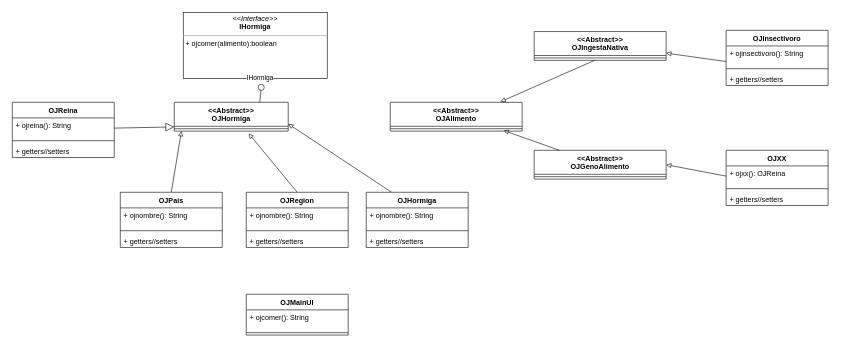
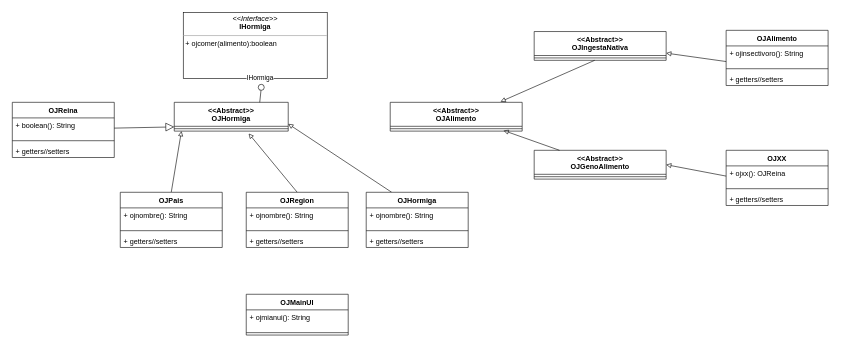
  <mxCell id="0" />
  <mxCell id="1" parent="0" />
  <mxCell id="2" value="&lt;&lt;Abstract&gt;&gt;&#10;OJHormiga" style="swimlane;fontStyle=1;align=center;verticalAlign=top;childLayout=stackLayout;horizontal=1;startSize=40;horizontalStack=0;resizeParent=1;resizeParentMax=0;resizeLast=0;collapsible=1;marginBottom=0;" parent="1" vertex="1"><mxGeometry x="290" y="170" width="190" height="48" as="geometry" /></mxCell>
  <mxCell id="3" value="" style="line;strokeWidth=1;fillColor=none;align=left;verticalAlign=middle;spacingTop=-1;spacingLeft=3;spacingRight=3;rotatable=0;labelPosition=right;points=[];portConstraint=eastwest;strokeColor=inherit;" parent="2" vertex="1"><mxGeometry y="40" width="190" height="8" as="geometry" /></mxCell>
  <mxCell id="4" value="&lt;p style=&quot;margin:0px;margin-top:4px;text-align:center;&quot;&gt;&lt;i&gt;&amp;lt;&amp;lt;Interface&amp;gt;&amp;gt;&lt;/i&gt;&lt;br&gt;&lt;b&gt;IHormiga&lt;/b&gt;&lt;/p&gt;&lt;hr size=&quot;1&quot;&gt;&lt;p style=&quot;margin:0px;margin-left:4px;&quot;&gt;+ ojcomer(alimento):boolean&lt;br&gt;&lt;br&gt;&lt;/p&gt;" style="verticalAlign=top;align=left;overflow=fill;fontSize=12;fontFamily=Helvetica;html=1;" parent="1" vertex="1"><mxGeometry x="305" y="20" width="240" height="110" as="geometry" /></mxCell>
  <mxCell id="5" value="&lt;&lt;Abstract&gt;&gt;&#10;OJAlimento" style="swimlane;fontStyle=1;align=center;verticalAlign=top;childLayout=stackLayout;horizontal=1;startSize=40;horizontalStack=0;resizeParent=1;resizeParentMax=0;resizeLast=0;collapsible=1;marginBottom=0;" parent="1" vertex="1"><mxGeometry x="650" y="170" width="220" height="48" as="geometry" /></mxCell>
  <mxCell id="6" value="" style="line;strokeWidth=1;fillColor=none;align=left;verticalAlign=middle;spacingTop=-1;spacingLeft=3;spacingRight=3;rotatable=0;labelPosition=right;points=[];portConstraint=eastwest;strokeColor=inherit;" parent="5" vertex="1"><mxGeometry y="40" width="220" height="8" as="geometry" /></mxCell>
  <mxCell id="7" style="edgeStyle=none;html=1;exitX=0.5;exitY=0;exitDx=0;exitDy=0;entryX=0.653;entryY=1.5;entryDx=0;entryDy=0;entryPerimeter=0;endArrow=block;endFill=0;" parent="1" source="8" target="3" edge="1"><mxGeometry relative="1" as="geometry"><mxPoint x="330" y="280" as="targetPoint" /></mxGeometry></mxCell>
  <mxCell id="8" value="OJRegion" style="swimlane;fontStyle=1;align=center;verticalAlign=top;childLayout=stackLayout;horizontal=1;startSize=26;horizontalStack=0;resizeParent=1;resizeParentMax=0;resizeLast=0;collapsible=1;marginBottom=0;" parent="1" vertex="1"><mxGeometry x="410" y="320" width="170" height="92" as="geometry" /></mxCell>
  <mxCell id="9" value="+ ojnombre(): String&#10;" style="text;strokeColor=none;fillColor=none;align=left;verticalAlign=top;spacingLeft=4;spacingRight=4;overflow=hidden;rotatable=0;points=[[0,0.5],[1,0.5]];portConstraint=eastwest;" parent="8" vertex="1"><mxGeometry y="26" width="170" height="34" as="geometry" /></mxCell>
  <mxCell id="10" value="" style="line;strokeWidth=1;fillColor=none;align=left;verticalAlign=middle;spacingTop=-1;spacingLeft=3;spacingRight=3;rotatable=0;labelPosition=right;points=[];portConstraint=eastwest;strokeColor=inherit;" parent="8" vertex="1"><mxGeometry y="60" width="170" height="8" as="geometry" /></mxCell>
  <mxCell id="11" value="+ getters//setters" style="text;strokeColor=none;fillColor=none;align=left;verticalAlign=top;spacingLeft=4;spacingRight=4;overflow=hidden;rotatable=0;points=[[0,0.5],[1,0.5]];portConstraint=eastwest;" parent="8" vertex="1"><mxGeometry y="68" width="170" height="24" as="geometry" /></mxCell>
  <mxCell id="12" value="" style="rounded=0;orthogonalLoop=1;jettySize=auto;html=1;endArrow=none;endFill=0;sketch=0;sourcePerimeterSpacing=0;startSize=14;endSize=14;curved=1;" parent="1" edge="1"><mxGeometry relative="1" as="geometry"><mxPoint x="280" y="89.5" as="sourcePoint" /><mxPoint x="280" y="90" as="targetPoint" /><Array as="points" /></mxGeometry></mxCell>
  <mxCell id="13" style="edgeStyle=none;html=1;exitX=0.5;exitY=0;exitDx=0;exitDy=0;entryX=0.063;entryY=1;entryDx=0;entryDy=0;entryPerimeter=0;endArrow=block;endFill=0;" parent="1" source="14" target="3" edge="1"><mxGeometry relative="1" as="geometry"><mxPoint x="530" y="430" as="targetPoint" /></mxGeometry></mxCell>
  <mxCell id="14" value="OJPais" style="swimlane;fontStyle=1;align=center;verticalAlign=top;childLayout=stackLayout;horizontal=1;startSize=26;horizontalStack=0;resizeParent=1;resizeParentMax=0;resizeLast=0;collapsible=1;marginBottom=0;" parent="1" vertex="1"><mxGeometry x="200" y="320" width="170" height="92" as="geometry" /></mxCell>
  <mxCell id="15" value="+ ojnombre(): String&#10;" style="text;strokeColor=none;fillColor=none;align=left;verticalAlign=top;spacingLeft=4;spacingRight=4;overflow=hidden;rotatable=0;points=[[0,0.5],[1,0.5]];portConstraint=eastwest;" parent="14" vertex="1"><mxGeometry y="26" width="170" height="34" as="geometry" /></mxCell>
  <mxCell id="16" value="" style="line;strokeWidth=1;fillColor=none;align=left;verticalAlign=middle;spacingTop=-1;spacingLeft=3;spacingRight=3;rotatable=0;labelPosition=right;points=[];portConstraint=eastwest;strokeColor=inherit;" parent="14" vertex="1"><mxGeometry y="60" width="170" height="8" as="geometry" /></mxCell>
  <mxCell id="17" value="+ getters//setters" style="text;strokeColor=none;fillColor=none;align=left;verticalAlign=top;spacingLeft=4;spacingRight=4;overflow=hidden;rotatable=0;points=[[0,0.5],[1,0.5]];portConstraint=eastwest;" parent="14" vertex="1"><mxGeometry y="68" width="170" height="24" as="geometry" /></mxCell>
  <mxCell id="18" value="OJReina" style="swimlane;fontStyle=1;align=center;verticalAlign=top;childLayout=stackLayout;horizontal=1;startSize=26;horizontalStack=0;resizeParent=1;resizeParentMax=0;resizeLast=0;collapsible=1;marginBottom=0;" vertex="1" parent="1"><mxGeometry x="20" y="170" width="170" height="92" as="geometry" /></mxCell>
- <mxCell id="19" value="+ ojreina(): String&#10;" style="text;strokeColor=none;fillColor=none;align=left;verticalAlign=top;spacingLeft=4;spacingRight=4;overflow=hidden;rotatable=0;points=[[0,0.5],[1,0.5]];portConstraint=eastwest;" vertex="1" parent="18"><mxGeometry y="26" width="170" height="34" as="geometry" /></mxCell>
+ <mxCell id="19" value="+ boolean(): String&#10;" style="text;strokeColor=none;fillColor=none;align=left;verticalAlign=top;spacingLeft=4;spacingRight=4;overflow=hidden;rotatable=0;points=[[0,0.5],[1,0.5]];portConstraint=eastwest;" vertex="1" parent="18"><mxGeometry y="26" width="170" height="34" as="geometry" /></mxCell>
  <mxCell id="20" value="" style="line;strokeWidth=1;fillColor=none;align=left;verticalAlign=middle;spacingTop=-1;spacingLeft=3;spacingRight=3;rotatable=0;labelPosition=right;points=[];portConstraint=eastwest;strokeColor=inherit;" vertex="1" parent="18"><mxGeometry y="60" width="170" height="8" as="geometry" /></mxCell>
  <mxCell id="21" value="+ getters//setters" style="text;strokeColor=none;fillColor=none;align=left;verticalAlign=top;spacingLeft=4;spacingRight=4;overflow=hidden;rotatable=0;points=[[0,0.5],[1,0.5]];portConstraint=eastwest;" vertex="1" parent="18"><mxGeometry y="68" width="170" height="24" as="geometry" /></mxCell>
  <mxCell id="22" value="" style="endArrow=block;endFill=0;endSize=12;html=1;exitX=1;exitY=0.5;exitDx=0;exitDy=0;" edge="1" parent="1" source="19"><mxGeometry width="160" relative="1" as="geometry"><mxPoint x="170" y="240" as="sourcePoint" /><mxPoint x="290" y="211" as="targetPoint" /></mxGeometry></mxCell>
  <mxCell id="23" style="edgeStyle=none;html=1;exitX=0.25;exitY=0;exitDx=0;exitDy=0;entryX=1;entryY=0.75;entryDx=0;entryDy=0;endArrow=block;endFill=0;" edge="1" parent="1" source="24" target="2"><mxGeometry relative="1" as="geometry" /></mxCell>
  <mxCell id="24" value="OJHormiga" style="swimlane;fontStyle=1;align=center;verticalAlign=top;childLayout=stackLayout;horizontal=1;startSize=26;horizontalStack=0;resizeParent=1;resizeParentMax=0;resizeLast=0;collapsible=1;marginBottom=0;" vertex="1" parent="1"><mxGeometry x="610" y="320" width="170" height="92" as="geometry" /></mxCell>
  <mxCell id="25" value="+ ojnombre(): String&#10;" style="text;strokeColor=none;fillColor=none;align=left;verticalAlign=top;spacingLeft=4;spacingRight=4;overflow=hidden;rotatable=0;points=[[0,0.5],[1,0.5]];portConstraint=eastwest;" vertex="1" parent="24"><mxGeometry y="26" width="170" height="34" as="geometry" /></mxCell>
  <mxCell id="26" value="" style="line;strokeWidth=1;fillColor=none;align=left;verticalAlign=middle;spacingTop=-1;spacingLeft=3;spacingRight=3;rotatable=0;labelPosition=right;points=[];portConstraint=eastwest;strokeColor=inherit;" vertex="1" parent="24"><mxGeometry y="60" width="170" height="8" as="geometry" /></mxCell>
  <mxCell id="27" value="+ getters//setters" style="text;strokeColor=none;fillColor=none;align=left;verticalAlign=top;spacingLeft=4;spacingRight=4;overflow=hidden;rotatable=0;points=[[0,0.5],[1,0.5]];portConstraint=eastwest;" vertex="1" parent="24"><mxGeometry y="68" width="170" height="24" as="geometry" /></mxCell>
  <mxCell id="28" value="IHormiga" style="rounded=0;orthogonalLoop=1;jettySize=auto;html=1;endArrow=none;endFill=0;sketch=0;targetPerimeterSpacing=0;exitX=0.75;exitY=0;exitDx=0;exitDy=0;startArrow=none;" edge="1" parent="1" source="30"><mxGeometry x="-1" y="-11" relative="1" as="geometry"><mxPoint x="470" y="135" as="sourcePoint" /><mxPoint x="433" y="150" as="targetPoint" /><mxPoint x="6" y="-6" as="offset" /></mxGeometry></mxCell>
  <mxCell id="29" value="" style="rounded=0;orthogonalLoop=1;jettySize=auto;html=1;endArrow=none;endFill=0;sketch=0;sourcePerimeterSpacing=0;exitX=0.75;exitY=0;exitDx=0;exitDy=0;" edge="1" parent="1" source="2" target="30"><mxGeometry relative="1" as="geometry"><mxPoint x="432.5" y="170" as="sourcePoint" /><mxPoint x="433" y="150" as="targetPoint" /></mxGeometry></mxCell>
  <mxCell id="30" value="" style="ellipse;whiteSpace=wrap;html=1;align=center;aspect=fixed;resizable=0;points=[];outlineConnect=0;sketch=0;" vertex="1" parent="1"><mxGeometry x="430" y="140" width="10" height="10" as="geometry" /></mxCell>
  <mxCell id="31" value="&lt;&lt;Abstract&gt;&gt;&#10;OJIngestaNativa" style="swimlane;fontStyle=1;align=center;verticalAlign=top;childLayout=stackLayout;horizontal=1;startSize=40;horizontalStack=0;resizeParent=1;resizeParentMax=0;resizeLast=0;collapsible=1;marginBottom=0;" vertex="1" parent="1"><mxGeometry x="890" y="52" width="220" height="48" as="geometry" /></mxCell>
  <mxCell id="32" value="" style="line;strokeWidth=1;fillColor=none;align=left;verticalAlign=middle;spacingTop=-1;spacingLeft=3;spacingRight=3;rotatable=0;labelPosition=right;points=[];portConstraint=eastwest;strokeColor=inherit;" vertex="1" parent="31"><mxGeometry y="40" width="220" height="8" as="geometry" /></mxCell>
  <mxCell id="33" value="&lt;&lt;Abstract&gt;&gt;&#10;OJGenoAlimento&#10;" style="swimlane;fontStyle=1;align=center;verticalAlign=top;childLayout=stackLayout;horizontal=1;startSize=40;horizontalStack=0;resizeParent=1;resizeParentMax=0;resizeLast=0;collapsible=1;marginBottom=0;" vertex="1" parent="1"><mxGeometry x="890" y="250" width="220" height="48" as="geometry" /></mxCell>
  <mxCell id="34" value="" style="line;strokeWidth=1;fillColor=none;align=left;verticalAlign=middle;spacingTop=-1;spacingLeft=3;spacingRight=3;rotatable=0;labelPosition=right;points=[];portConstraint=eastwest;strokeColor=inherit;" vertex="1" parent="33"><mxGeometry y="40" width="220" height="8" as="geometry" /></mxCell>
  <mxCell id="35" style="edgeStyle=none;html=1;entryX=0.859;entryY=0.875;entryDx=0;entryDy=0;endArrow=block;endFill=0;entryPerimeter=0;" edge="1" parent="1" source="33" target="6"><mxGeometry relative="1" as="geometry"><mxPoint x="912.5" y="364" as="sourcePoint" /><mxPoint x="740" y="250" as="targetPoint" /></mxGeometry></mxCell>
  <mxCell id="36" style="edgeStyle=none;html=1;entryX=0.836;entryY=-0.021;entryDx=0;entryDy=0;endArrow=block;endFill=0;entryPerimeter=0;" edge="1" parent="1" source="32" target="5"><mxGeometry relative="1" as="geometry"><mxPoint x="1032.5" y="214" as="sourcePoint" /><mxPoint x="860" y="100" as="targetPoint" /></mxGeometry></mxCell>
- <mxCell id="37" value="OJInsectivoro" style="swimlane;fontStyle=1;align=center;verticalAlign=top;childLayout=stackLayout;horizontal=1;startSize=26;horizontalStack=0;resizeParent=1;resizeParentMax=0;resizeLast=0;collapsible=1;marginBottom=0;" vertex="1" parent="1"><mxGeometry x="1210" y="50" width="170" height="92" as="geometry" /></mxCell>
+ <mxCell id="37" value="OJAlimento" style="swimlane;fontStyle=1;align=center;verticalAlign=top;childLayout=stackLayout;horizontal=1;startSize=26;horizontalStack=0;resizeParent=1;resizeParentMax=0;resizeLast=0;collapsible=1;marginBottom=0;" vertex="1" parent="1"><mxGeometry x="1210" y="50" width="170" height="92" as="geometry" /></mxCell>
  <mxCell id="38" value="+ ojinsectivoro(): String&#10;" style="text;strokeColor=none;fillColor=none;align=left;verticalAlign=top;spacingLeft=4;spacingRight=4;overflow=hidden;rotatable=0;points=[[0,0.5],[1,0.5]];portConstraint=eastwest;" vertex="1" parent="37"><mxGeometry y="26" width="170" height="34" as="geometry" /></mxCell>
  <mxCell id="39" value="" style="line;strokeWidth=1;fillColor=none;align=left;verticalAlign=middle;spacingTop=-1;spacingLeft=3;spacingRight=3;rotatable=0;labelPosition=right;points=[];portConstraint=eastwest;strokeColor=inherit;" vertex="1" parent="37"><mxGeometry y="60" width="170" height="8" as="geometry" /></mxCell>
  <mxCell id="40" value="+ getters//setters" style="text;strokeColor=none;fillColor=none;align=left;verticalAlign=top;spacingLeft=4;spacingRight=4;overflow=hidden;rotatable=0;points=[[0,0.5],[1,0.5]];portConstraint=eastwest;" vertex="1" parent="37"><mxGeometry y="68" width="170" height="24" as="geometry" /></mxCell>
  <mxCell id="41" value="OJXX" style="swimlane;fontStyle=1;align=center;verticalAlign=top;childLayout=stackLayout;horizontal=1;startSize=26;horizontalStack=0;resizeParent=1;resizeParentMax=0;resizeLast=0;collapsible=1;marginBottom=0;" vertex="1" parent="1"><mxGeometry x="1210" y="250" width="170" height="92" as="geometry" /></mxCell>
  <mxCell id="42" value="+ ojxx(): OJReina&#10;" style="text;strokeColor=none;fillColor=none;align=left;verticalAlign=top;spacingLeft=4;spacingRight=4;overflow=hidden;rotatable=0;points=[[0,0.5],[1,0.5]];portConstraint=eastwest;" vertex="1" parent="41"><mxGeometry y="26" width="170" height="34" as="geometry" /></mxCell>
  <mxCell id="43" value="" style="line;strokeWidth=1;fillColor=none;align=left;verticalAlign=middle;spacingTop=-1;spacingLeft=3;spacingRight=3;rotatable=0;labelPosition=right;points=[];portConstraint=eastwest;strokeColor=inherit;" vertex="1" parent="41"><mxGeometry y="60" width="170" height="8" as="geometry" /></mxCell>
  <mxCell id="44" value="+ getters//setters" style="text;strokeColor=none;fillColor=none;align=left;verticalAlign=top;spacingLeft=4;spacingRight=4;overflow=hidden;rotatable=0;points=[[0,0.5],[1,0.5]];portConstraint=eastwest;" vertex="1" parent="41"><mxGeometry y="68" width="170" height="24" as="geometry" /></mxCell>
  <mxCell id="45" value="OJMainUI" style="swimlane;fontStyle=1;align=center;verticalAlign=top;childLayout=stackLayout;horizontal=1;startSize=26;horizontalStack=0;resizeParent=1;resizeParentMax=0;resizeLast=0;collapsible=1;marginBottom=0;" vertex="1" parent="1"><mxGeometry x="410" y="490" width="170" height="68" as="geometry" /></mxCell>
- <mxCell id="46" value="+ ojcomer(): String&#10;" style="text;strokeColor=none;fillColor=none;align=left;verticalAlign=top;spacingLeft=4;spacingRight=4;overflow=hidden;rotatable=0;points=[[0,0.5],[1,0.5]];portConstraint=eastwest;" vertex="1" parent="45"><mxGeometry y="26" width="170" height="34" as="geometry" /></mxCell>
+ <mxCell id="46" value="+ ojmianui(): String&#10;" style="text;strokeColor=none;fillColor=none;align=left;verticalAlign=top;spacingLeft=4;spacingRight=4;overflow=hidden;rotatable=0;points=[[0,0.5],[1,0.5]];portConstraint=eastwest;" vertex="1" parent="45"><mxGeometry y="26" width="170" height="34" as="geometry" /></mxCell>
  <mxCell id="47" value="" style="line;strokeWidth=1;fillColor=none;align=left;verticalAlign=middle;spacingTop=-1;spacingLeft=3;spacingRight=3;rotatable=0;labelPosition=right;points=[];portConstraint=eastwest;strokeColor=inherit;" vertex="1" parent="45"><mxGeometry y="60" width="170" height="8" as="geometry" /></mxCell>
  <mxCell id="48" style="edgeStyle=none;html=1;entryX=1;entryY=0.75;entryDx=0;entryDy=0;endArrow=block;endFill=0;exitX=0;exitY=0.765;exitDx=0;exitDy=0;exitPerimeter=0;" edge="1" parent="1" source="38" target="31"><mxGeometry relative="1" as="geometry"><mxPoint x="1000.899" y="110" as="sourcePoint" /><mxPoint x="843.92" y="178.992" as="targetPoint" /></mxGeometry></mxCell>
  <mxCell id="49" style="edgeStyle=none;html=1;endArrow=block;endFill=0;exitX=0;exitY=0.5;exitDx=0;exitDy=0;entryX=1;entryY=0.5;entryDx=0;entryDy=0;" edge="1" parent="1" source="42" target="33"><mxGeometry relative="1" as="geometry"><mxPoint x="1010.899" y="120" as="sourcePoint" /><mxPoint x="1130" y="290" as="targetPoint" /></mxGeometry></mxCell>
